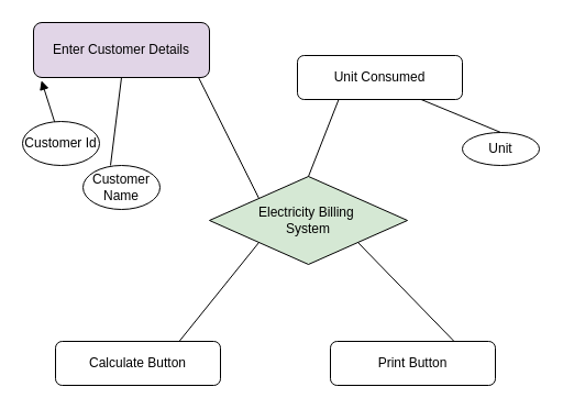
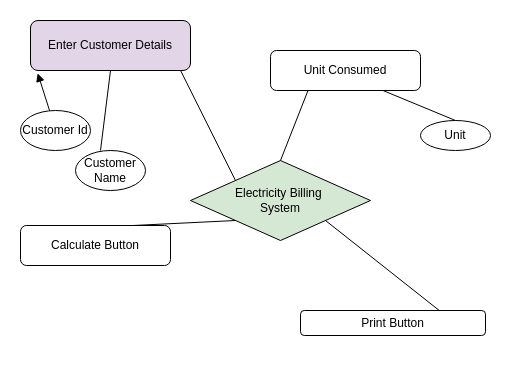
  <mxCell id="0" />
  <mxCell id="1" parent="0" />
  <mxCell id="2" value="Electricity Billing&amp;nbsp;&lt;br&gt;System" style="rhombus;whiteSpace=wrap;html=1;fillColor=#d5e8d4;" parent="1" vertex="1"><mxGeometry x="190" y="160" width="180" height="80" as="geometry" /></mxCell>
  <mxCell id="3" value="Enter Customer Details" style="rounded=1;whiteSpace=wrap;html=1;fillColor=#e1d5e7;" parent="1" vertex="1"><mxGeometry x="30" y="20" width="160" height="50" as="geometry" /></mxCell>
- <mxCell id="4" value="Calculate Button" style="rounded=1;whiteSpace=wrap;html=1;" parent="1" vertex="1"><mxGeometry x="50" y="310" width="150" height="40" as="geometry" /></mxCell>
+ <mxCell id="4" value="Calculate Button" style="rounded=1;whiteSpace=wrap;html=1;" parent="1" vertex="1"><mxGeometry x="20" y="225" width="150" height="40" as="geometry" /></mxCell>
  <mxCell id="5" value="Unit Consumed" style="rounded=1;whiteSpace=wrap;html=1;" parent="1" vertex="1"><mxGeometry x="270" y="50" width="150" height="40" as="geometry" /></mxCell>
- <mxCell id="6" value="Print Button" style="rounded=1;whiteSpace=wrap;html=1;" parent="1" vertex="1"><mxGeometry x="300" y="310" width="150" height="40" as="geometry" /></mxCell>
+ <mxCell id="6" value="Print Button" style="rounded=1;whiteSpace=wrap;html=1;" parent="1" vertex="1"><mxGeometry x="300" y="310" width="185" height="25" as="geometry" /></mxCell>
  <mxCell id="7" value="Customer Id" style="ellipse;whiteSpace=wrap;html=1;" parent="1" vertex="1"><mxGeometry x="20" y="110" width="70" height="40" as="geometry" /></mxCell>
  <mxCell id="8" value="Customer Name" style="ellipse;whiteSpace=wrap;html=1;" parent="1" vertex="1"><mxGeometry x="75" y="150" width="70" height="40" as="geometry" /></mxCell>
  <mxCell id="9" value="" style="endArrow=block;html=1;rounded=0;entryX=0.045;entryY=1.056;entryDx=0;entryDy=0;entryPerimeter=0;" parent="1" source="7" target="3" edge="1"><mxGeometry width="50" height="50" relative="1" as="geometry"><mxPoint x="55" y="89.289" as="sourcePoint" /><mxPoint x="55" y="39.289" as="targetPoint" /></mxGeometry></mxCell>
  <mxCell id="10" value="" style="endArrow=none;html=1;rounded=0;entryX=0.25;entryY=1;entryDx=0;entryDy=0;" parent="1" target="5" edge="1"><mxGeometry width="50" height="50" relative="1" as="geometry"><mxPoint x="280" y="160" as="sourcePoint" /><mxPoint x="320" y="150" as="targetPoint" /></mxGeometry></mxCell>
  <mxCell id="11" value="" style="endArrow=none;html=1;rounded=0;entryX=0.938;entryY=1;entryDx=0;entryDy=0;entryPerimeter=0;exitX=0;exitY=0;exitDx=0;exitDy=0;" parent="1" source="2" target="3" edge="1"><mxGeometry width="50" height="50" relative="1" as="geometry"><mxPoint x="270" y="200" as="sourcePoint" /><mxPoint x="320" y="150" as="targetPoint" /></mxGeometry></mxCell>
  <mxCell id="12" value="" style="endArrow=none;html=1;rounded=0;entryX=0.5;entryY=1;entryDx=0;entryDy=0;" parent="1" target="3" edge="1"><mxGeometry width="50" height="50" relative="1" as="geometry"><mxPoint x="100" y="150" as="sourcePoint" /><mxPoint x="320" y="150" as="targetPoint" /></mxGeometry></mxCell>
  <mxCell id="13" value="" style="endArrow=none;html=1;rounded=0;exitX=0.75;exitY=0;exitDx=0;exitDy=0;entryX=0;entryY=1;entryDx=0;entryDy=0;" parent="1" source="4" target="2" edge="1"><mxGeometry width="50" height="50" relative="1" as="geometry"><mxPoint x="270" y="200" as="sourcePoint" /><mxPoint x="320" y="150" as="targetPoint" /></mxGeometry></mxCell>
  <mxCell id="14" value="" style="endArrow=none;html=1;rounded=0;exitX=0.75;exitY=0;exitDx=0;exitDy=0;entryX=1;entryY=1;entryDx=0;entryDy=0;" parent="1" source="6" target="2" edge="1"><mxGeometry width="50" height="50" relative="1" as="geometry"><mxPoint x="270" y="200" as="sourcePoint" /><mxPoint x="320" y="150" as="targetPoint" /></mxGeometry></mxCell>
  <mxCell id="15" value="Unit" style="ellipse;whiteSpace=wrap;html=1;" parent="1" vertex="1"><mxGeometry x="420" y="120" width="70" height="30" as="geometry" /></mxCell>
  <mxCell id="16" value="" style="endArrow=none;html=1;rounded=0;entryX=0.5;entryY=0;entryDx=0;entryDy=0;exitX=0.75;exitY=1;exitDx=0;exitDy=0;" parent="1" source="5" target="15" edge="1"><mxGeometry width="50" height="50" relative="1" as="geometry"><mxPoint x="360" y="200" as="sourcePoint" /><mxPoint x="410" y="150" as="targetPoint" /></mxGeometry></mxCell>
